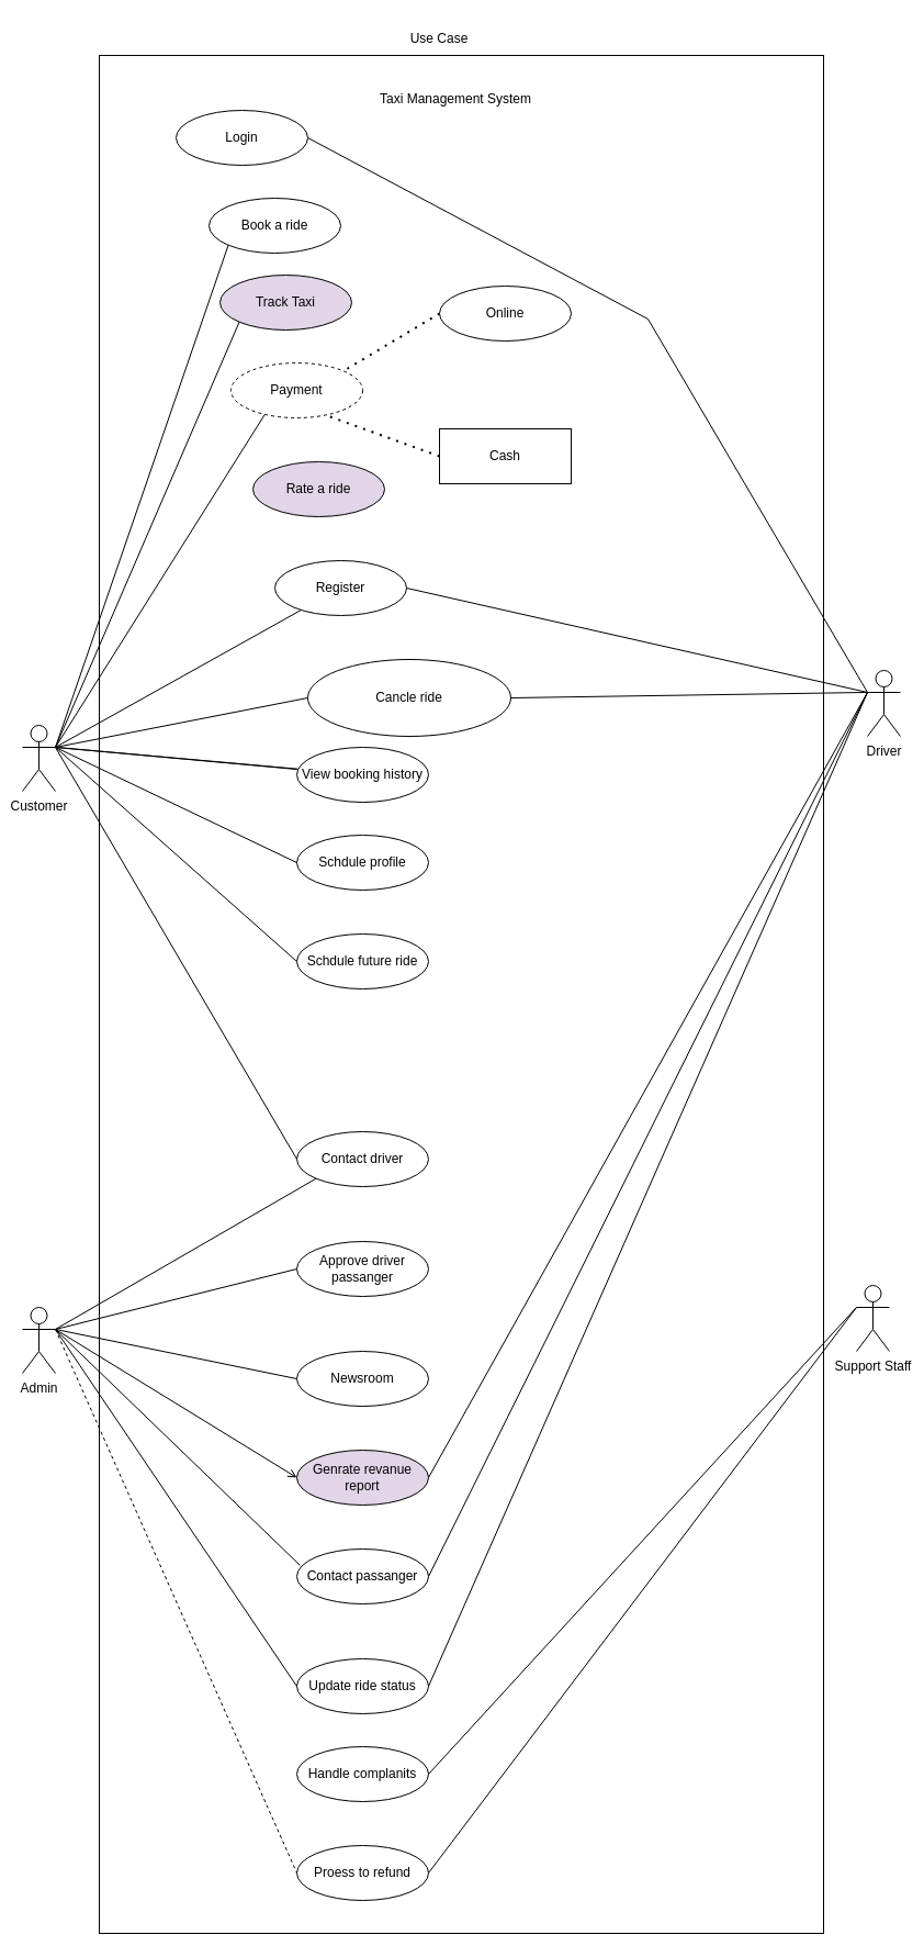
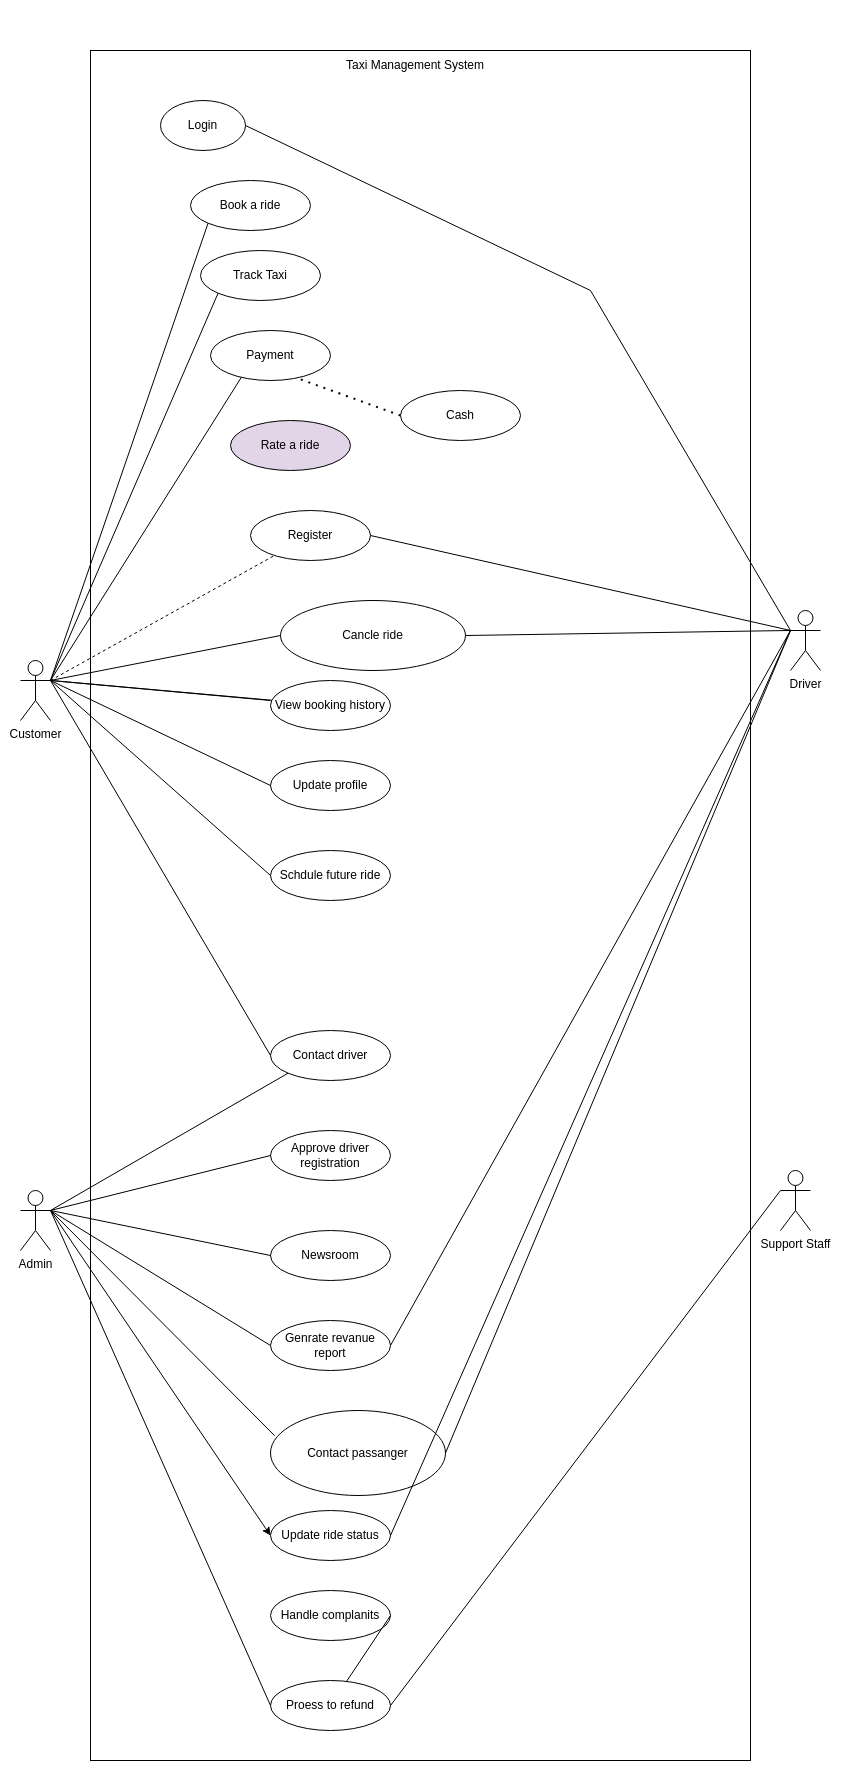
  <mxCell id="0" />
  <mxCell id="1" parent="0" />
  <mxCell id="2" value="" style="rounded=0;whiteSpace=wrap;html=1;" parent="1" vertex="1"><mxGeometry x="90" y="50" width="660" height="1710" as="geometry" /></mxCell>
  <mxCell id="3" value="Customer" style="shape=umlActor;verticalLabelPosition=bottom;verticalAlign=top;html=1;outlineConnect=0;" parent="1" vertex="1"><mxGeometry x="20" y="660" width="30" height="60" as="geometry" /></mxCell>
- <mxCell id="4" value="Use Case" style="text;html=1;align=center;verticalAlign=middle;whiteSpace=wrap;rounded=0;" parent="1" vertex="1"><mxGeometry x="370" y="20" width="60" height="30" as="geometry" /></mxCell>
- <mxCell id="5" value="Taxi Management System" style="text;html=1;align=center;verticalAlign=middle;whiteSpace=wrap;rounded=0;" parent="1" vertex="1"><mxGeometry x="330" y="75" width="170" height="30" as="geometry" /></mxCell>
- <mxCell id="6" value="Login" style="ellipse;whiteSpace=wrap;html=1;" parent="1" vertex="1"><mxGeometry x="160" y="100" width="120" height="50" as="geometry" /></mxCell>
+ <mxCell id="5" value="Taxi Management System" style="text;html=1;align=center;verticalAlign=middle;whiteSpace=wrap;rounded=0;" parent="1" vertex="1"><mxGeometry x="330" y="50" width="170" height="30" as="geometry" /></mxCell>
+ <mxCell id="6" value="Login" style="ellipse;whiteSpace=wrap;html=1;" parent="1" vertex="1"><mxGeometry x="160" y="100" width="85" height="50" as="geometry" /></mxCell>
  <mxCell id="7" value="Book a ride" style="ellipse;whiteSpace=wrap;html=1;" parent="1" vertex="1"><mxGeometry x="190" y="180" width="120" height="50" as="geometry" /></mxCell>
- <mxCell id="8" value="Payment" style="ellipse;whiteSpace=wrap;html=1;dashed=1;" parent="1" vertex="1"><mxGeometry x="210" y="330" width="120" height="50" as="geometry" /></mxCell>
- <mxCell id="9" value="Track Taxi" style="ellipse;whiteSpace=wrap;html=1;fillColor=#e1d5e7;" parent="1" vertex="1"><mxGeometry x="200" y="250" width="120" height="50" as="geometry" /></mxCell>
+ <mxCell id="8" value="Payment" style="ellipse;whiteSpace=wrap;html=1;" parent="1" vertex="1"><mxGeometry x="210" y="330" width="120" height="50" as="geometry" /></mxCell>
+ <mxCell id="9" value="Track Taxi" style="ellipse;whiteSpace=wrap;html=1;" parent="1" vertex="1"><mxGeometry x="200" y="250" width="120" height="50" as="geometry" /></mxCell>
  <mxCell id="10" value="Rate a ride" style="ellipse;whiteSpace=wrap;html=1;fillColor=#e1d5e7;" parent="1" vertex="1"><mxGeometry x="230" y="420" width="120" height="50" as="geometry" /></mxCell>
  <mxCell id="11" value="Register" style="ellipse;whiteSpace=wrap;html=1;" parent="1" vertex="1"><mxGeometry x="250" y="510" width="120" height="50" as="geometry" /></mxCell>
  <mxCell id="12" value="Cancle ride" style="ellipse;whiteSpace=wrap;html=1;" parent="1" vertex="1"><mxGeometry x="280" y="600" width="185" height="70" as="geometry" /></mxCell>
  <mxCell id="13" value="View booking history" style="ellipse;whiteSpace=wrap;html=1;" parent="1" vertex="1"><mxGeometry x="270" y="680" width="120" height="50" as="geometry" /></mxCell>
  <mxCell id="14" value="Schdule future ride" style="ellipse;whiteSpace=wrap;html=1;" parent="1" vertex="1"><mxGeometry x="270" y="850" width="120" height="50" as="geometry" /></mxCell>
- <mxCell id="15" value="Schdule profile" style="ellipse;whiteSpace=wrap;html=1;" parent="1" vertex="1"><mxGeometry x="270" y="760" width="120" height="50" as="geometry" /></mxCell>
+ <mxCell id="15" value="Update profile" style="ellipse;whiteSpace=wrap;html=1;" parent="1" vertex="1"><mxGeometry x="270" y="760" width="120" height="50" as="geometry" /></mxCell>
  <mxCell id="16" value="Contact driver" style="ellipse;whiteSpace=wrap;html=1;" parent="1" vertex="1"><mxGeometry x="270" y="1030" width="120" height="50" as="geometry" /></mxCell>
- <mxCell id="17" value="Approve driver passanger" style="ellipse;whiteSpace=wrap;html=1;" parent="1" vertex="1"><mxGeometry x="270" y="1130" width="120" height="50" as="geometry" /></mxCell>
- <mxCell id="18" value="Genrate revanue report" style="ellipse;whiteSpace=wrap;html=1;fillColor=#e1d5e7;" parent="1" vertex="1"><mxGeometry x="270" y="1320" width="120" height="50" as="geometry" /></mxCell>
+ <mxCell id="17" value="Approve driver registration" style="ellipse;whiteSpace=wrap;html=1;" parent="1" vertex="1"><mxGeometry x="270" y="1130" width="120" height="50" as="geometry" /></mxCell>
+ <mxCell id="18" value="Genrate revanue report" style="ellipse;whiteSpace=wrap;html=1;" parent="1" vertex="1"><mxGeometry x="270" y="1320" width="120" height="50" as="geometry" /></mxCell>
  <mxCell id="19" value="Newsroom" style="ellipse;whiteSpace=wrap;html=1;" parent="1" vertex="1"><mxGeometry x="270" y="1230" width="120" height="50" as="geometry" /></mxCell>
- <mxCell id="20" value="Contact passanger" style="ellipse;whiteSpace=wrap;html=1;" parent="1" vertex="1"><mxGeometry x="270" y="1410" width="120" height="50" as="geometry" /></mxCell>
+ <mxCell id="20" value="Contact passanger" style="ellipse;whiteSpace=wrap;html=1;" parent="1" vertex="1"><mxGeometry x="270" y="1410" width="175" height="85" as="geometry" /></mxCell>
  <mxCell id="21" value="Update ride status" style="ellipse;whiteSpace=wrap;html=1;" parent="1" vertex="1"><mxGeometry x="270" y="1510" width="120" height="50" as="geometry" /></mxCell>
  <mxCell id="22" value="Handle complanits" style="ellipse;whiteSpace=wrap;html=1;" parent="1" vertex="1"><mxGeometry x="270" y="1590" width="120" height="50" as="geometry" /></mxCell>
  <mxCell id="23" value="Proess to refund" style="ellipse;whiteSpace=wrap;html=1;" parent="1" vertex="1"><mxGeometry x="270" y="1680" width="120" height="50" as="geometry" /></mxCell>
  <mxCell id="24" value="Admin" style="shape=umlActor;verticalLabelPosition=bottom;verticalAlign=top;html=1;outlineConnect=0;" parent="1" vertex="1"><mxGeometry x="20" y="1190" width="30" height="60" as="geometry" /></mxCell>
  <mxCell id="25" value="" style="endArrow=none;html=1;rounded=0;exitX=1;exitY=0.333;exitDx=0;exitDy=0;exitPerimeter=0;" parent="1" source="3" target="13" edge="1"><mxGeometry width="50" height="50" relative="1" as="geometry"><mxPoint x="10" y="650" as="sourcePoint" /><mxPoint x="60" y="600" as="targetPoint" /></mxGeometry></mxCell>
  <mxCell id="26" value="" style="endArrow=none;html=1;rounded=0;exitX=1;exitY=0.333;exitDx=0;exitDy=0;exitPerimeter=0;entryX=0;entryY=1;entryDx=0;entryDy=0;" parent="1" source="3" target="7" edge="1"><mxGeometry width="50" height="50" relative="1" as="geometry"><mxPoint x="170" y="480" as="sourcePoint" /><mxPoint x="220" y="430" as="targetPoint" /></mxGeometry></mxCell>
  <mxCell id="27" value="" style="endArrow=none;html=1;rounded=0;exitX=1;exitY=0.333;exitDx=0;exitDy=0;exitPerimeter=0;entryX=0;entryY=1;entryDx=0;entryDy=0;" parent="1" source="3" target="9" edge="1"><mxGeometry width="50" height="50" relative="1" as="geometry"><mxPoint x="170" y="480" as="sourcePoint" /><mxPoint x="220" y="430" as="targetPoint" /></mxGeometry></mxCell>
  <mxCell id="28" value="" style="endArrow=none;html=1;rounded=0;exitX=1;exitY=0.333;exitDx=0;exitDy=0;exitPerimeter=0;entryX=0.257;entryY=0.937;entryDx=0;entryDy=0;entryPerimeter=0;" parent="1" source="3" target="8" edge="1"><mxGeometry width="50" height="50" relative="1" as="geometry"><mxPoint x="170" y="630" as="sourcePoint" /><mxPoint x="220" y="580" as="targetPoint" /></mxGeometry></mxCell>
- <mxCell id="29" value="" style="endArrow=none;html=1;rounded=0;exitX=1;exitY=0.333;exitDx=0;exitDy=0;exitPerimeter=0;" parent="1" source="3" target="11" edge="1"><mxGeometry width="50" height="50" relative="1" as="geometry"><mxPoint x="220" y="610" as="sourcePoint" /><mxPoint x="270" y="560" as="targetPoint" /></mxGeometry></mxCell>
+ <mxCell id="29" value="" style="endArrow=none;html=1;rounded=0;exitX=1;exitY=0.333;exitDx=0;exitDy=0;exitPerimeter=0;dashed=1;" parent="1" source="3" target="11" edge="1"><mxGeometry width="50" height="50" relative="1" as="geometry"><mxPoint x="220" y="610" as="sourcePoint" /><mxPoint x="270" y="560" as="targetPoint" /></mxGeometry></mxCell>
  <mxCell id="30" value="" style="endArrow=none;html=1;rounded=0;exitX=1;exitY=0.333;exitDx=0;exitDy=0;exitPerimeter=0;" parent="1" source="3" edge="1"><mxGeometry width="50" height="50" relative="1" as="geometry"><mxPoint x="220" y="750" as="sourcePoint" /><mxPoint x="270" y="700" as="targetPoint" /></mxGeometry></mxCell>
  <mxCell id="31" value="" style="endArrow=none;html=1;rounded=0;exitX=1;exitY=0.333;exitDx=0;exitDy=0;exitPerimeter=0;entryX=0;entryY=0.5;entryDx=0;entryDy=0;" parent="1" source="3" target="15" edge="1"><mxGeometry width="50" height="50" relative="1" as="geometry"><mxPoint x="220" y="1040" as="sourcePoint" /><mxPoint x="270" y="990" as="targetPoint" /></mxGeometry></mxCell>
  <mxCell id="32" value="" style="endArrow=none;html=1;rounded=0;exitX=1;exitY=0.333;exitDx=0;exitDy=0;exitPerimeter=0;entryX=0;entryY=0.5;entryDx=0;entryDy=0;" parent="1" source="3" target="14" edge="1"><mxGeometry width="50" height="50" relative="1" as="geometry"><mxPoint x="220" y="1040" as="sourcePoint" /><mxPoint x="270" y="990" as="targetPoint" /></mxGeometry></mxCell>
  <mxCell id="33" value="" style="endArrow=none;html=1;rounded=0;exitX=1;exitY=0.333;exitDx=0;exitDy=0;exitPerimeter=0;entryX=0;entryY=0.5;entryDx=0;entryDy=0;" parent="1" source="3" target="12" edge="1"><mxGeometry width="50" height="50" relative="1" as="geometry"><mxPoint x="80" y="680" as="sourcePoint" /><mxPoint x="300" y="700" as="targetPoint" /></mxGeometry></mxCell>
  <mxCell id="34" value="" style="endArrow=none;html=1;rounded=0;exitX=1;exitY=0.333;exitDx=0;exitDy=0;exitPerimeter=0;entryX=0;entryY=0.5;entryDx=0;entryDy=0;" parent="1" source="3" target="16" edge="1"><mxGeometry width="50" height="50" relative="1" as="geometry"><mxPoint x="220" y="900" as="sourcePoint" /><mxPoint x="270" y="850" as="targetPoint" /></mxGeometry></mxCell>
  <mxCell id="35" value="" style="endArrow=none;html=1;rounded=0;exitX=1;exitY=0.333;exitDx=0;exitDy=0;exitPerimeter=0;entryX=0;entryY=0.5;entryDx=0;entryDy=0;" parent="1" source="24" target="17" edge="1"><mxGeometry width="50" height="50" relative="1" as="geometry"><mxPoint x="220" y="1180" as="sourcePoint" /><mxPoint x="270" y="1130" as="targetPoint" /></mxGeometry></mxCell>
  <mxCell id="36" value="" style="endArrow=none;html=1;rounded=0;exitX=1;exitY=0.333;exitDx=0;exitDy=0;exitPerimeter=0;entryX=0;entryY=0.5;entryDx=0;entryDy=0;" parent="1" source="24" target="19" edge="1"><mxGeometry width="50" height="50" relative="1" as="geometry"><mxPoint x="220" y="1320" as="sourcePoint" /><mxPoint x="270" y="1270" as="targetPoint" /></mxGeometry></mxCell>
- <mxCell id="37" value="" style="endArrow=open;html=1;rounded=0;exitX=1;exitY=0.333;exitDx=0;exitDy=0;exitPerimeter=0;entryX=0;entryY=0.5;entryDx=0;entryDy=0;" parent="1" source="24" target="18" edge="1"><mxGeometry width="50" height="50" relative="1" as="geometry"><mxPoint x="220" y="1470" as="sourcePoint" /><mxPoint x="270" y="1420" as="targetPoint" /></mxGeometry></mxCell>
+ <mxCell id="37" value="" style="endArrow=none;html=1;rounded=0;exitX=1;exitY=0.333;exitDx=0;exitDy=0;exitPerimeter=0;entryX=0;entryY=0.5;entryDx=0;entryDy=0;" parent="1" source="24" target="18" edge="1"><mxGeometry width="50" height="50" relative="1" as="geometry"><mxPoint x="220" y="1470" as="sourcePoint" /><mxPoint x="270" y="1420" as="targetPoint" /></mxGeometry></mxCell>
  <mxCell id="38" value="" style="endArrow=none;html=1;rounded=0;exitX=1;exitY=0.333;exitDx=0;exitDy=0;exitPerimeter=0;entryX=0.024;entryY=0.297;entryDx=0;entryDy=0;entryPerimeter=0;" parent="1" source="24" target="20" edge="1"><mxGeometry width="50" height="50" relative="1" as="geometry"><mxPoint x="220" y="1470" as="sourcePoint" /><mxPoint x="270" y="1420" as="targetPoint" /></mxGeometry></mxCell>
- <mxCell id="39" value="" style="endArrow=none;html=1;rounded=0;exitX=1;exitY=0.333;exitDx=0;exitDy=0;exitPerimeter=0;entryX=0;entryY=0.5;entryDx=0;entryDy=0;" parent="1" source="24" target="21" edge="1"><mxGeometry width="50" height="50" relative="1" as="geometry"><mxPoint x="220" y="1470" as="sourcePoint" /><mxPoint x="270" y="1420" as="targetPoint" /></mxGeometry></mxCell>
+ <mxCell id="39" value="" style="endArrow=classic;html=1;rounded=0;exitX=1;exitY=0.333;exitDx=0;exitDy=0;exitPerimeter=0;entryX=0;entryY=0.5;entryDx=0;entryDy=0;" parent="1" source="24" target="21" edge="1"><mxGeometry width="50" height="50" relative="1" as="geometry"><mxPoint x="220" y="1470" as="sourcePoint" /><mxPoint x="270" y="1420" as="targetPoint" /></mxGeometry></mxCell>
  <mxCell id="40" value="Driver" style="shape=umlActor;verticalLabelPosition=bottom;verticalAlign=top;html=1;outlineConnect=0;" parent="1" vertex="1"><mxGeometry x="790" y="610" width="30" height="60" as="geometry" /></mxCell>
  <mxCell id="41" value="" style="endArrow=none;html=1;rounded=0;exitX=1;exitY=0.5;exitDx=0;exitDy=0;entryX=0;entryY=0.333;entryDx=0;entryDy=0;entryPerimeter=0;" parent="1" source="6" target="40" edge="1"><mxGeometry width="50" height="50" relative="1" as="geometry"><mxPoint x="520" y="730" as="sourcePoint" /><mxPoint x="780" y="620" as="targetPoint" /><Array as="points"><mxPoint x="590" y="290" /></Array></mxGeometry></mxCell>
  <mxCell id="42" value="" style="endArrow=none;html=1;rounded=0;entryX=0;entryY=0.333;entryDx=0;entryDy=0;entryPerimeter=0;exitX=1;exitY=0.5;exitDx=0;exitDy=0;" parent="1" source="11" target="40" edge="1"><mxGeometry width="50" height="50" relative="1" as="geometry"><mxPoint x="520" y="730" as="sourcePoint" /><mxPoint x="570" y="680" as="targetPoint" /></mxGeometry></mxCell>
  <mxCell id="43" value="" style="endArrow=none;html=1;rounded=0;exitX=1;exitY=0.5;exitDx=0;exitDy=0;entryX=0;entryY=0.333;entryDx=0;entryDy=0;entryPerimeter=0;" parent="1" source="12" target="40" edge="1"><mxGeometry width="50" height="50" relative="1" as="geometry"><mxPoint x="520" y="580" as="sourcePoint" /><mxPoint x="570" y="530" as="targetPoint" /></mxGeometry></mxCell>
  <mxCell id="44" value="" style="endArrow=none;html=1;rounded=0;entryX=0;entryY=0.333;entryDx=0;entryDy=0;entryPerimeter=0;exitX=1;exitY=0.5;exitDx=0;exitDy=0;" parent="1" source="18" target="40" edge="1"><mxGeometry width="50" height="50" relative="1" as="geometry"><mxPoint x="520" y="1010" as="sourcePoint" /><mxPoint x="570" y="960" as="targetPoint" /></mxGeometry></mxCell>
  <mxCell id="45" value="" style="endArrow=none;html=1;rounded=0;exitX=1;exitY=0.5;exitDx=0;exitDy=0;entryX=0;entryY=0.333;entryDx=0;entryDy=0;entryPerimeter=0;" parent="1" source="20" target="40" edge="1"><mxGeometry width="50" height="50" relative="1" as="geometry"><mxPoint x="520" y="1440" as="sourcePoint" /><mxPoint x="570" y="1390" as="targetPoint" /></mxGeometry></mxCell>
  <mxCell id="46" value="" style="endArrow=none;html=1;rounded=0;exitX=1;exitY=0.5;exitDx=0;exitDy=0;entryX=0;entryY=0.333;entryDx=0;entryDy=0;entryPerimeter=0;" parent="1" source="21" target="40" edge="1"><mxGeometry width="50" height="50" relative="1" as="geometry"><mxPoint x="520" y="1440" as="sourcePoint" /><mxPoint x="570" y="1390" as="targetPoint" /></mxGeometry></mxCell>
- <mxCell id="47" value="" style="endArrow=none;html=1;rounded=0;exitX=1;exitY=0.333;exitDx=0;exitDy=0;exitPerimeter=0;entryX=0;entryY=0.5;entryDx=0;entryDy=0;dashed=1;" parent="1" source="24" target="23" edge="1"><mxGeometry width="50" height="50" relative="1" as="geometry"><mxPoint x="520" y="1560" as="sourcePoint" /><mxPoint x="570" y="1510" as="targetPoint" /></mxGeometry></mxCell>
+ <mxCell id="47" value="" style="endArrow=none;html=1;rounded=0;exitX=1;exitY=0.333;exitDx=0;exitDy=0;exitPerimeter=0;entryX=0;entryY=0.5;entryDx=0;entryDy=0;" parent="1" source="24" target="23" edge="1"><mxGeometry width="50" height="50" relative="1" as="geometry"><mxPoint x="520" y="1560" as="sourcePoint" /><mxPoint x="570" y="1510" as="targetPoint" /></mxGeometry></mxCell>
  <mxCell id="48" value="Support Staff" style="shape=umlActor;verticalLabelPosition=bottom;verticalAlign=top;html=1;outlineConnect=0;" parent="1" vertex="1"><mxGeometry x="780" y="1170" width="30" height="60" as="geometry" /></mxCell>
  <mxCell id="49" value="" style="endArrow=none;html=1;rounded=0;exitX=1;exitY=0.333;exitDx=0;exitDy=0;exitPerimeter=0;entryX=0;entryY=1;entryDx=0;entryDy=0;" parent="1" source="24" target="16" edge="1"><mxGeometry width="50" height="50" relative="1" as="geometry"><mxPoint x="460" y="1120" as="sourcePoint" /><mxPoint x="510" y="1070" as="targetPoint" /></mxGeometry></mxCell>
- <mxCell id="50" value="" style="endArrow=none;html=1;rounded=0;entryX=0;entryY=0.333;entryDx=0;entryDy=0;entryPerimeter=0;exitX=1;exitY=0.5;exitDx=0;exitDy=0;" parent="1" source="22" target="48" edge="1"><mxGeometry width="50" height="50" relative="1" as="geometry"><mxPoint x="620" y="1550" as="sourcePoint" /><mxPoint x="670" y="1500" as="targetPoint" /></mxGeometry></mxCell>
+ <mxCell id="50" value="" style="endArrow=none;html=1;rounded=0;exitX=1;exitY=0.5;exitDx=0;exitDy=0;" parent="1" source="22" target="23" edge="1"><mxGeometry width="50" height="50" relative="1" as="geometry"><mxPoint x="620" y="1550" as="sourcePoint" /><mxPoint x="670" y="1500" as="targetPoint" /></mxGeometry></mxCell>
  <mxCell id="51" value="" style="endArrow=none;html=1;rounded=0;entryX=0;entryY=0.333;entryDx=0;entryDy=0;entryPerimeter=0;exitX=1;exitY=0.5;exitDx=0;exitDy=0;" parent="1" source="23" target="48" edge="1"><mxGeometry width="50" height="50" relative="1" as="geometry"><mxPoint x="620" y="1550" as="sourcePoint" /><mxPoint x="670" y="1500" as="targetPoint" /></mxGeometry></mxCell>
- <mxCell id="52" value="Cash" style="whiteSpace=wrap;html=1;rounded=0;" parent="1" vertex="1"><mxGeometry x="400" y="390" width="120" height="50" as="geometry" /></mxCell>
- <mxCell id="53" value="Online" style="ellipse;whiteSpace=wrap;html=1;" parent="1" vertex="1"><mxGeometry x="400" y="260" width="120" height="50" as="geometry" /></mxCell>
- <mxCell id="54" value="" style="endArrow=none;dashed=1;html=1;dashPattern=1 3;strokeWidth=2;rounded=0;entryX=1;entryY=0;entryDx=0;entryDy=0;exitX=0;exitY=0.5;exitDx=0;exitDy=0;" parent="1" source="53" target="8" edge="1"><mxGeometry width="50" height="50" relative="1" as="geometry"><mxPoint x="390" y="330" as="sourcePoint" /><mxPoint x="280" y="380" as="targetPoint" /></mxGeometry></mxCell>
+ <mxCell id="52" value="Cash" style="ellipse;whiteSpace=wrap;html=1;" parent="1" vertex="1"><mxGeometry x="400" y="390" width="120" height="50" as="geometry" /></mxCell>
  <mxCell id="55" value="" style="endArrow=none;dashed=1;html=1;dashPattern=1 3;strokeWidth=2;rounded=0;entryX=0.724;entryY=0.954;entryDx=0;entryDy=0;entryPerimeter=0;exitX=0;exitY=0.5;exitDx=0;exitDy=0;" parent="1" source="52" target="8" edge="1"><mxGeometry width="50" height="50" relative="1" as="geometry"><mxPoint x="230" y="510" as="sourcePoint" /><mxPoint x="280" y="460" as="targetPoint" /></mxGeometry></mxCell>
